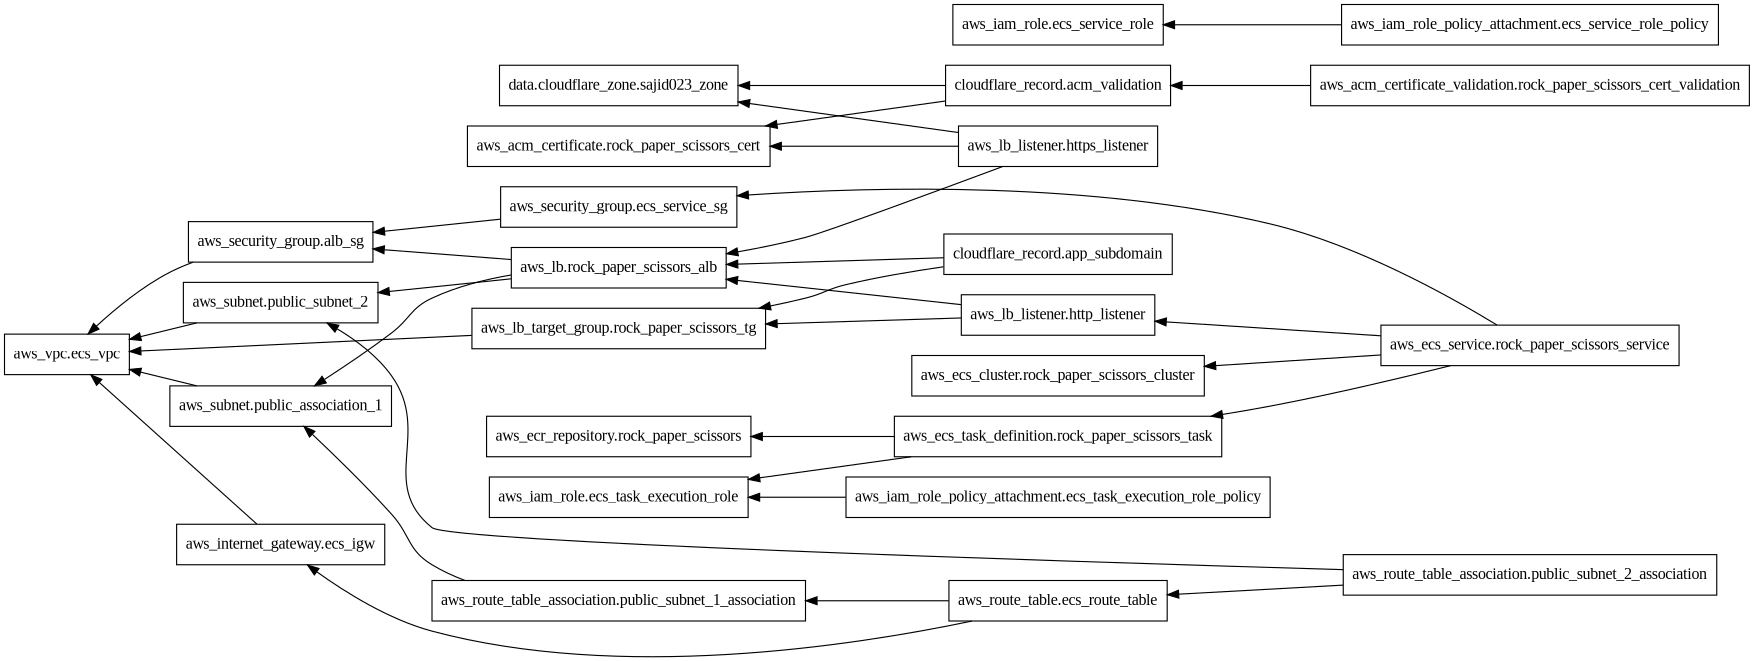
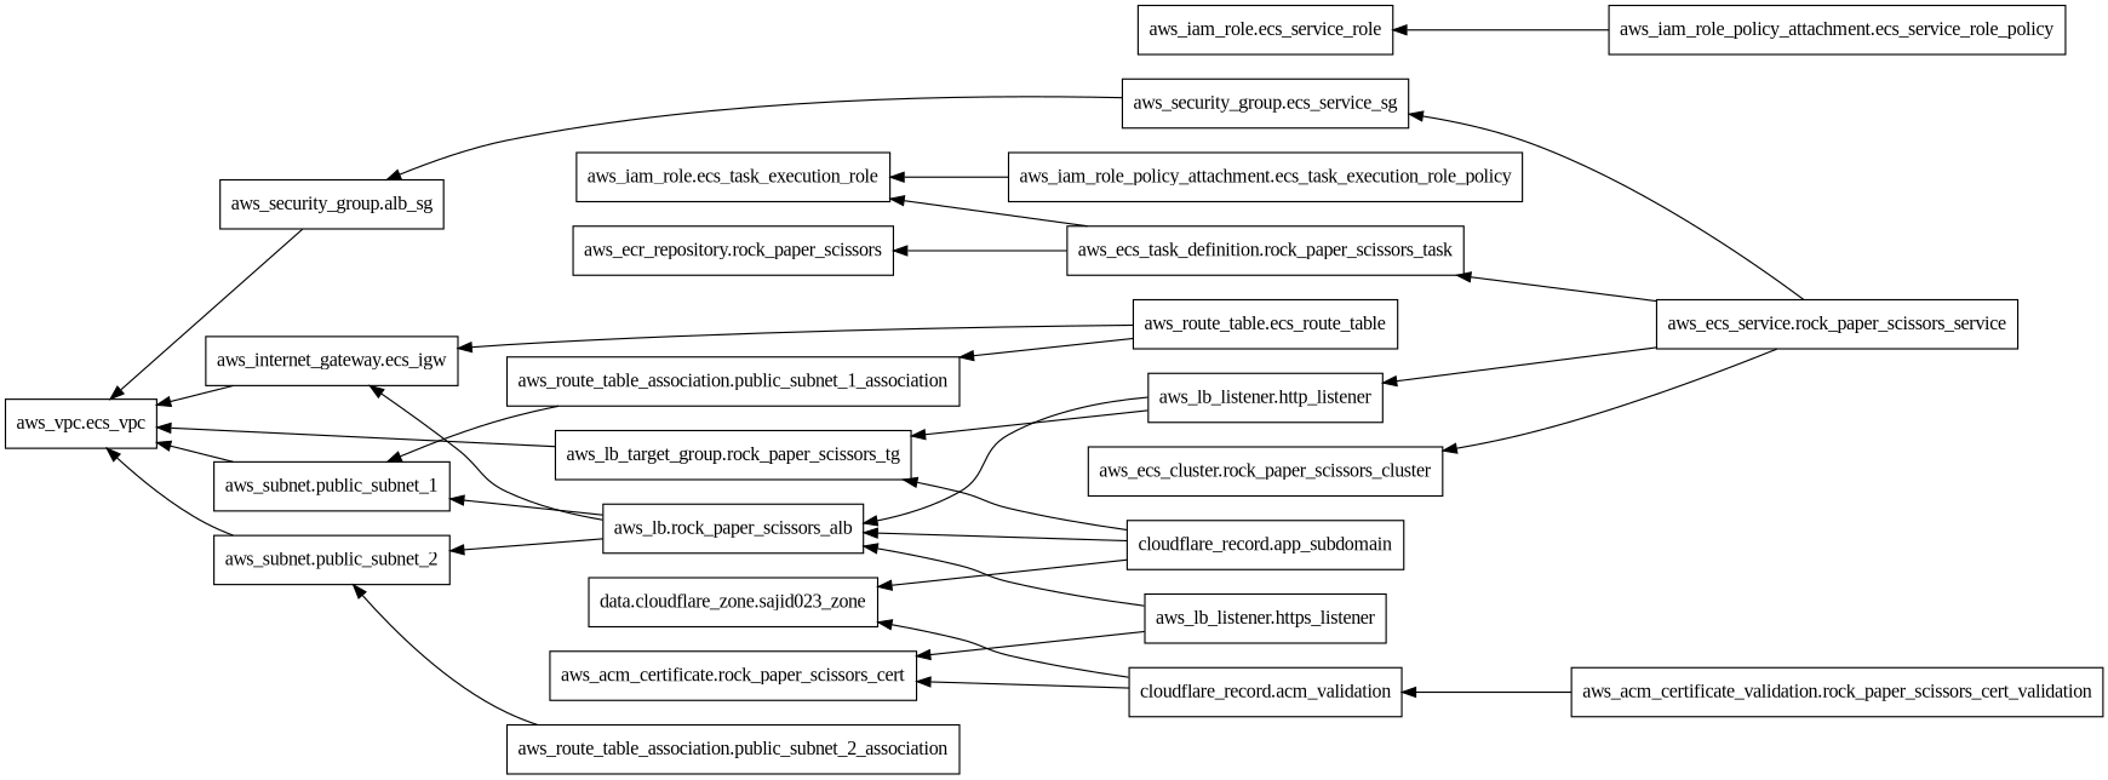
  digraph {
    fontname="Liberation Serif"
    rankdir=RL
    node [fontname="Liberation Serif" shape=rect]
    edge [fontname="Liberation Serif"]
    n1 [label="data.cloudflare_zone.sajid023_zone"]
    n2 [label="aws_acm_certificate.rock_paper_scissors_cert"]
    n3 [label="aws_acm_certificate_validation.rock_paper_scissors_cert_validation"]
    n4 [label="cloudflare_record.acm_validation"]
    n5 [label="aws_ecr_repository.rock_paper_scissors"]
    n6 [label="aws_ecs_cluster.rock_paper_scissors_cluster"]
    n7 [label="aws_ecs_service.rock_paper_scissors_service"]
    n8 [label="aws_ecs_task_definition.rock_paper_scissors_task"]
    n9 [label="aws_lb_listener.http_listener"]
    n10 [label="aws_security_group.ecs_service_sg"]
    n11 [label="aws_iam_role.ecs_task_execution_role"]
    n12 [label="aws_lb.rock_paper_scissors_alb"]
    n13 [label="aws_lb_target_group.rock_paper_scissors_tg"]
    n14 [label="aws_security_group.alb_sg"]
    n15 [label="aws_iam_role.ecs_service_role"]
    n16 [label="aws_iam_role_policy_attachment.ecs_service_role_policy"]
    n17 [label="aws_iam_role_policy_attachment.ecs_task_execution_role_policy"]
    n18 [label="aws_internet_gateway.ecs_igw"]
    n19 [label="aws_vpc.ecs_vpc"]
-   n20 [label="aws_subnet.public_association_1"]
+   n20 [label="aws_subnet.public_subnet_1"]
    n21 [label="aws_subnet.public_subnet_2"]
    n22 [label="aws_lb_listener.https_listener"]
    n23 [label="aws_route_table.ecs_route_table"]
    n24 [label="aws_route_table_association.public_subnet_1_association"]
    n25 [label="aws_route_table_association.public_subnet_2_association"]
    n26 [label="cloudflare_record.app_subdomain"]
    n3 -> n4
    n4 -> n1
    n4 -> n2
    n7 -> n6
    n7 -> n8
    n7 -> n9
    n7 -> n10
    n8 -> n5
    n8 -> n11
    n9 -> n12
    n9 -> n13
    n10 -> n14
-   n12 -> n14
+   n12 -> n18
    n12 -> n20
    n12 -> n21
    n13 -> n19
    n14 -> n19
    n16 -> n15
    n17 -> n11
    n18 -> n19
    n20 -> n19
    n21 -> n19
    n22 -> n2
    n22 -> n12
    n23 -> n18
    n23 -> n24
    n24 -> n20
    n25 -> n21
-   n25 -> n23
-   n22 -> n1
+   n26 -> n1
    n26 -> n12
    n26 -> n13
  }
